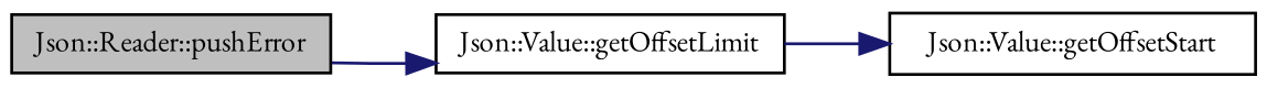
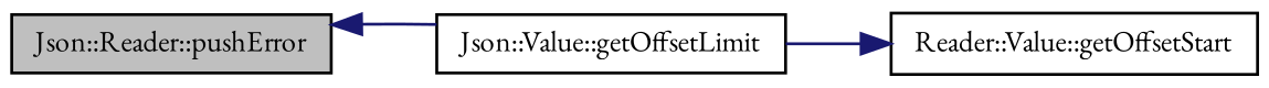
  digraph {
    fontname="EB Garamond"
    rankdir=LR
    node [color=black fillcolor=white fontname="EB Garamond" fontsize=10 shape=record style=filled]
    edge [color=midnightblue fontname="EB Garamond" fontsize=10 labelfontname=Helvetica labelfontsize=10 style=solid]
    n1 [fillcolor=grey75 fontcolor=black height=0.2 label="Json::Reader::pushError" width=0.4]
    n2 [height=0.2 label="Json::Value::getOffsetLimit" width=0.4]
-   n3 [height=0.2 label="Json::Value::getOffsetStart" width=0.4]
-   n1 -> n2
+   n3 [height=0.2 label="Reader::Value::getOffsetStart" width=0.4]
+   n2 -> n1
    n2 -> n3
  }
